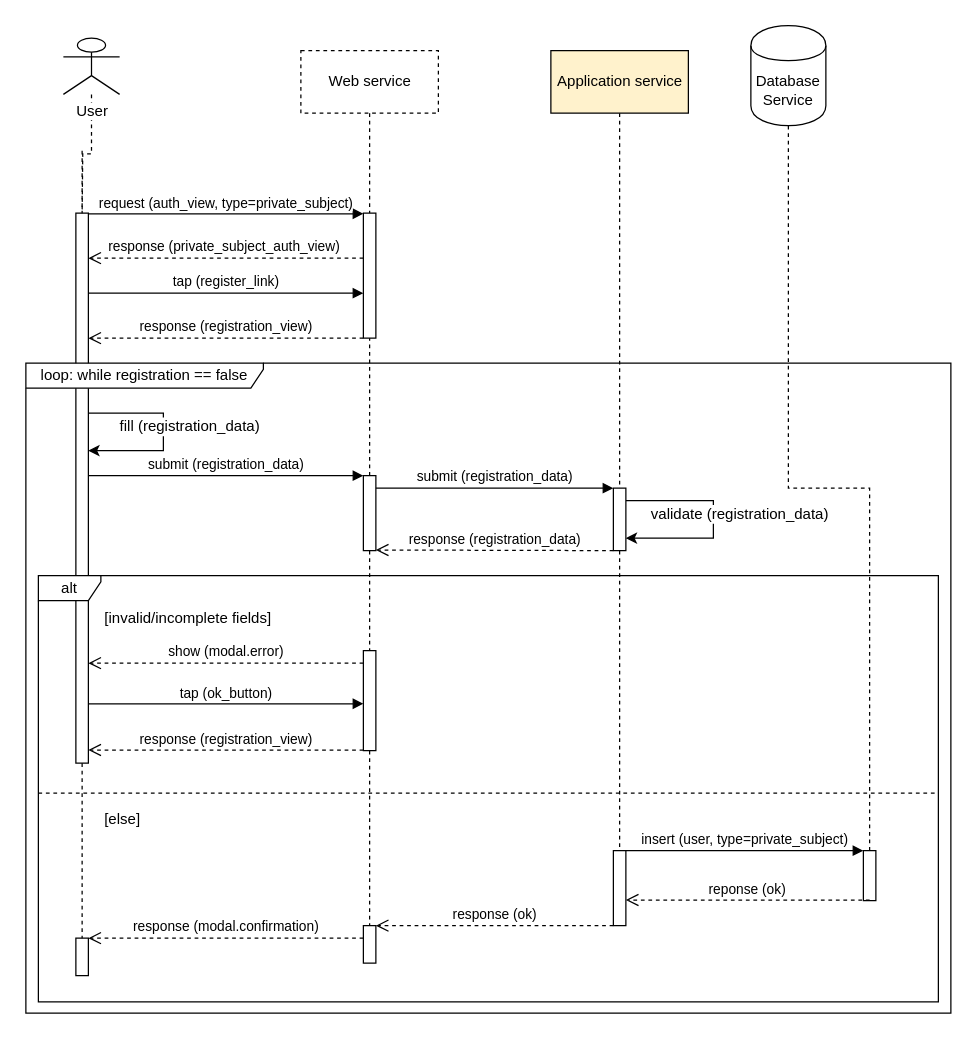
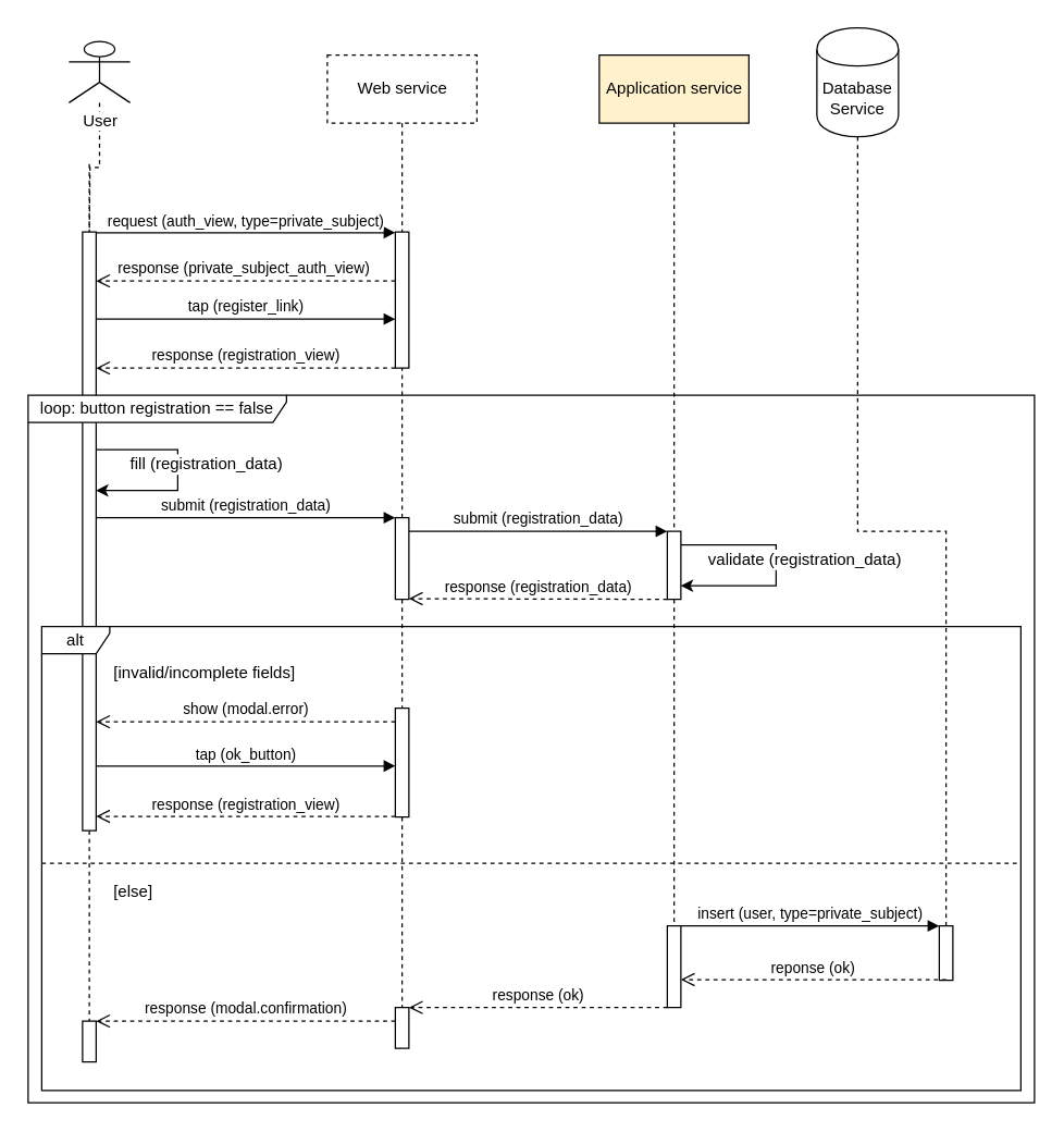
  <mxCell id="0" />
  <mxCell id="1" parent="0" />
  <mxCell id="2" value="" style="html=1;points=[];perimeter=orthogonalPerimeter;" parent="1" vertex="1"><mxGeometry x="60" y="170" width="10" height="440" as="geometry" /></mxCell>
  <mxCell id="3" value="" style="line;strokeWidth=1;fillColor=none;align=left;verticalAlign=middle;spacingTop=-1;spacingLeft=3;spacingRight=3;rotatable=0;labelPosition=right;points=[];portConstraint=eastwest;dashed=1;" parent="1" vertex="1"><mxGeometry x="30" y="630" width="720" height="8" as="geometry" /></mxCell>
  <mxCell id="4" value="Web service" style="html=1;dashed=1;" parent="1" vertex="1"><mxGeometry x="240" y="40" width="110" height="50" as="geometry" /></mxCell>
  <mxCell id="5" value="" style="edgeStyle=orthogonalEdgeStyle;rounded=0;orthogonalLoop=1;jettySize=auto;html=1;endFill=0;anchorPointDirection=1;dashed=1;endArrow=none;" parent="1" source="7" edge="1"><mxGeometry relative="1" as="geometry"><mxPoint x="65" y="170" as="targetPoint" /></mxGeometry></mxCell>
  <mxCell id="6" value="" style="edgeStyle=none;rounded=0;orthogonalLoop=1;jettySize=auto;html=1;endArrow=none;endFill=0;dashed=1;" parent="1" target="2" edge="1"><mxGeometry relative="1" as="geometry"><mxPoint x="65" y="120" as="sourcePoint" /></mxGeometry></mxCell>
  <mxCell id="7" value="User&lt;br&gt;" style="shape=umlActor;verticalLabelPosition=bottom;labelBackgroundColor=#ffffff;verticalAlign=top;html=1;" parent="1" vertex="1"><mxGeometry x="50" y="30" width="45" height="45" as="geometry" /></mxCell>
  <mxCell id="8" value="" style="edgeStyle=none;rounded=0;orthogonalLoop=1;jettySize=auto;html=1;endArrow=classic;endFill=1;" parent="1" target="2" edge="1"><mxGeometry relative="1" as="geometry"><mxPoint x="70" y="330" as="sourcePoint" /><mxPoint x="-60" y="390" as="targetPoint" /><Array as="points"><mxPoint x="130" y="330" /><mxPoint x="130" y="360" /></Array></mxGeometry></mxCell>
  <mxCell id="9" value="fill (registration_data)" style="text;html=1;resizable=0;points=[];align=center;verticalAlign=middle;labelBackgroundColor=#ffffff;" parent="8" vertex="1" connectable="0"><mxGeometry x="-0.401" y="-2" relative="1" as="geometry"><mxPoint x="35" y="8" as="offset" /></mxGeometry></mxCell>
  <mxCell id="10" value="" style="html=1;points=[];perimeter=orthogonalPerimeter;" parent="1" vertex="1"><mxGeometry x="60" y="750" width="10" height="30" as="geometry" /></mxCell>
  <mxCell id="11" value="" style="edgeStyle=orthogonalEdgeStyle;rounded=0;orthogonalLoop=1;jettySize=auto;html=1;endFill=0;anchorPointDirection=1;dashed=1;endArrow=none;" parent="1" target="30" edge="1" source="4"><mxGeometry relative="1" as="geometry"><mxPoint x="375" y="90" as="sourcePoint" /><mxPoint x="375" y="154" as="targetPoint" /></mxGeometry></mxCell>
  <mxCell id="12" value="" style="edgeStyle=orthogonalEdgeStyle;rounded=0;orthogonalLoop=1;jettySize=auto;html=1;endFill=0;anchorPointDirection=1;dashed=1;endArrow=none;entryX=0.5;entryY=0;entryDx=0;entryDy=0;entryPerimeter=0;exitX=0.5;exitY=1;exitDx=0;exitDy=0;" parent="1" target="13" edge="1" source="45"><mxGeometry relative="1" as="geometry"><mxPoint x="695" y="90" as="sourcePoint" /><mxPoint x="695" y="170" as="targetPoint" /></mxGeometry></mxCell>
  <mxCell id="13" value="" style="html=1;points=[];perimeter=orthogonalPerimeter;" parent="1" vertex="1"><mxGeometry x="690" y="680" width="10" height="40" as="geometry" /></mxCell>
  <mxCell id="14" value="request (auth_view, type=private_subject)" style="html=1;verticalAlign=bottom;endArrow=block;" parent="1" edge="1" target="30"><mxGeometry width="80" relative="1" as="geometry"><mxPoint x="70" y="170.5" as="sourcePoint" /><mxPoint x="370" y="171" as="targetPoint" /></mxGeometry></mxCell>
  <mxCell id="15" value="response (private_subject_auth_view)&amp;nbsp;" style="html=1;verticalAlign=bottom;endArrow=open;dashed=1;endSize=8;" parent="1" target="2" edge="1"><mxGeometry relative="1" as="geometry"><mxPoint x="290" y="206" as="sourcePoint" /><mxPoint x="90" y="199" as="targetPoint" /><Array as="points"><mxPoint x="90" y="206" /></Array></mxGeometry></mxCell>
  <mxCell id="16" value="tap (register_link)" style="html=1;verticalAlign=bottom;endArrow=block;" parent="1" edge="1" target="30"><mxGeometry width="80" relative="1" as="geometry"><mxPoint x="70" y="234" as="sourcePoint" /><mxPoint x="280" y="233" as="targetPoint" /></mxGeometry></mxCell>
  <mxCell id="17" value="response (registration_view)" style="html=1;verticalAlign=bottom;endArrow=open;dashed=1;endSize=8;" parent="1" edge="1" target="2" source="30"><mxGeometry relative="1" as="geometry"><mxPoint x="280" y="259.5" as="sourcePoint" /><mxPoint x="70" y="259.5" as="targetPoint" /><Array as="points"><mxPoint x="130" y="270" /></Array></mxGeometry></mxCell>
  <mxCell id="18" value="submit (registration_data)" style="html=1;verticalAlign=bottom;endArrow=block;" parent="1" edge="1"><mxGeometry width="80" relative="1" as="geometry"><mxPoint x="70" y="380" as="sourcePoint" /><mxPoint x="290" y="380" as="targetPoint" /></mxGeometry></mxCell>
  <mxCell id="19" value="" style="edgeStyle=none;rounded=0;orthogonalLoop=1;jettySize=auto;html=1;endArrow=classic;endFill=1;" parent="1" edge="1" target="40" source="40"><mxGeometry relative="1" as="geometry"><mxPoint x="381" y="411" as="sourcePoint" /><mxPoint x="381" y="439.5" as="targetPoint" /><Array as="points"><mxPoint x="506" y="400" /><mxPoint x="570" y="400" /><mxPoint x="570" y="430" /></Array></mxGeometry></mxCell>
  <mxCell id="20" value="validate (registration_data)" style="text;html=1;resizable=0;points=[];align=center;verticalAlign=middle;labelBackgroundColor=#ffffff;" parent="19" vertex="1" connectable="0"><mxGeometry x="-0.401" y="-2" relative="1" as="geometry"><mxPoint x="39" y="8" as="offset" /></mxGeometry></mxCell>
  <mxCell id="21" value="[invalid/incomplete fields]" style="text;html=1;strokeColor=none;fillColor=none;align=center;verticalAlign=middle;whiteSpace=wrap;rounded=0;" parent="1" vertex="1"><mxGeometry x="70" y="484" width="160" height="20" as="geometry" /></mxCell>
  <mxCell id="22" value="[else]" style="text;html=1;strokeColor=none;fillColor=none;align=center;verticalAlign=middle;whiteSpace=wrap;rounded=0;" parent="1" vertex="1"><mxGeometry x="80" y="645" width="35" height="20" as="geometry" /></mxCell>
  <mxCell id="23" value="show (modal.error)" style="html=1;verticalAlign=bottom;endArrow=open;dashed=1;endSize=8;" parent="1" edge="1" source="37"><mxGeometry relative="1" as="geometry"><mxPoint x="370" y="530" as="sourcePoint" /><mxPoint x="70" y="530" as="targetPoint" /></mxGeometry></mxCell>
  <mxCell id="24" value="tap (ok_button)" style="html=1;verticalAlign=bottom;endArrow=block;" parent="1" edge="1" target="37"><mxGeometry width="80" relative="1" as="geometry"><mxPoint x="70" y="562.5" as="sourcePoint" /><mxPoint x="370" y="563" as="targetPoint" /></mxGeometry></mxCell>
  <mxCell id="25" value="response (registration_view)" style="html=1;verticalAlign=bottom;endArrow=open;dashed=1;endSize=8;" parent="1" edge="1" source="37"><mxGeometry relative="1" as="geometry"><mxPoint x="370" y="599.5" as="sourcePoint" /><mxPoint x="70" y="599.5" as="targetPoint" /></mxGeometry></mxCell>
  <mxCell id="26" value="insert (user, type=private_subject)" style="html=1;verticalAlign=bottom;endArrow=block;entryX=0;entryY=0;entryDx=0;entryDy=0;entryPerimeter=0;" parent="1" source="41" target="13" edge="1"><mxGeometry width="80" relative="1" as="geometry"><mxPoint x="380" y="640" as="sourcePoint" /><mxPoint x="460" y="640" as="targetPoint" /></mxGeometry></mxCell>
  <mxCell id="27" value="reponse (ok)" style="html=1;verticalAlign=bottom;endArrow=open;dashed=1;endSize=8;" parent="1" target="41" edge="1"><mxGeometry relative="1" as="geometry"><mxPoint x="695" y="719.5" as="sourcePoint" /><mxPoint x="395" y="719.5" as="targetPoint" /></mxGeometry></mxCell>
  <mxCell id="28" value="response (modal.confirmation)" style="html=1;verticalAlign=bottom;endArrow=open;dashed=1;endSize=8;" parent="1" edge="1"><mxGeometry relative="1" as="geometry"><mxPoint x="290" y="750" as="sourcePoint" /><mxPoint x="70" y="750" as="targetPoint" /></mxGeometry></mxCell>
  <mxCell id="29" value="" style="html=1;verticalAlign=bottom;endArrow=none;dashed=1;endFill=0;" parent="1" target="10" edge="1"><mxGeometry width="80" relative="1" as="geometry"><mxPoint x="65" y="610" as="sourcePoint" /><mxPoint x="145" y="830" as="targetPoint" /></mxGeometry></mxCell>
  <mxCell id="30" value="" style="html=1;points=[];perimeter=orthogonalPerimeter;" parent="1" vertex="1"><mxGeometry x="290" y="170" width="10" height="100" as="geometry" /></mxCell>
  <mxCell id="31" value="" style="edgeStyle=orthogonalEdgeStyle;rounded=0;orthogonalLoop=1;jettySize=auto;html=1;dashed=1;labelBackgroundColor=none;startArrow=none;startFill=0;endArrow=none;endFill=0;" edge="1" parent="1" source="32" target="40"><mxGeometry relative="1" as="geometry"><mxPoint x="495" y="170" as="targetPoint" /></mxGeometry></mxCell>
  <mxCell id="32" value="Application service" style="html=1;fillColor=#fff2cc;" vertex="1" parent="1"><mxGeometry x="440" y="40" width="110" height="50" as="geometry" /></mxCell>
  <mxCell id="33" value="" style="edgeStyle=orthogonalEdgeStyle;rounded=0;orthogonalLoop=1;jettySize=auto;html=1;dashed=1;labelBackgroundColor=none;startArrow=none;startFill=0;endArrow=none;endFill=0;" edge="1" parent="1" source="35" target="30"><mxGeometry relative="1" as="geometry" /></mxCell>
  <mxCell id="34" value="" style="edgeStyle=orthogonalEdgeStyle;rounded=0;orthogonalLoop=1;jettySize=auto;html=1;dashed=1;labelBackgroundColor=none;startArrow=none;startFill=0;endArrow=none;endFill=0;" edge="1" parent="1" source="35" target="37"><mxGeometry relative="1" as="geometry" /></mxCell>
  <mxCell id="35" value="" style="html=1;points=[];perimeter=orthogonalPerimeter;" vertex="1" parent="1"><mxGeometry x="290" y="380" width="10" height="60" as="geometry" /></mxCell>
  <mxCell id="36" value="" style="edgeStyle=orthogonalEdgeStyle;rounded=0;orthogonalLoop=1;jettySize=auto;html=1;dashed=1;labelBackgroundColor=none;startArrow=none;startFill=0;endArrow=none;endFill=0;" edge="1" parent="1" source="37" target="38"><mxGeometry relative="1" as="geometry" /></mxCell>
  <mxCell id="37" value="" style="html=1;points=[];perimeter=orthogonalPerimeter;" vertex="1" parent="1"><mxGeometry x="290" y="520" width="10" height="80" as="geometry" /></mxCell>
  <mxCell id="38" value="" style="html=1;points=[];perimeter=orthogonalPerimeter;" vertex="1" parent="1"><mxGeometry x="290" y="740" width="10" height="30" as="geometry" /></mxCell>
  <mxCell id="39" value="" style="edgeStyle=orthogonalEdgeStyle;rounded=0;orthogonalLoop=1;jettySize=auto;html=1;dashed=1;labelBackgroundColor=none;startArrow=none;startFill=0;endArrow=none;endFill=0;" edge="1" parent="1" source="40" target="41"><mxGeometry relative="1" as="geometry" /></mxCell>
  <mxCell id="40" value="" style="html=1;points=[];perimeter=orthogonalPerimeter;" parent="1" vertex="1"><mxGeometry x="490" y="390" width="10" height="50" as="geometry" /></mxCell>
  <mxCell id="41" value="" style="html=1;points=[];perimeter=orthogonalPerimeter;" vertex="1" parent="1"><mxGeometry x="490" y="680" width="10" height="60" as="geometry" /></mxCell>
  <mxCell id="42" value="submit (registration_data)" style="html=1;verticalAlign=bottom;endArrow=block;" edge="1" parent="1"><mxGeometry width="80" relative="1" as="geometry"><mxPoint x="300" y="390" as="sourcePoint" /><mxPoint x="490" y="390" as="targetPoint" /></mxGeometry></mxCell>
  <mxCell id="43" value="response (registration_data)" style="html=1;verticalAlign=bottom;endArrow=open;dashed=1;endSize=8;" edge="1" parent="1"><mxGeometry relative="1" as="geometry"><mxPoint x="490" y="440" as="sourcePoint" /><mxPoint x="300" y="439.5" as="targetPoint" /></mxGeometry></mxCell>
  <mxCell id="44" value="response (ok)" style="html=1;verticalAlign=bottom;endArrow=open;dashed=1;endSize=8;" edge="1" parent="1" target="38"><mxGeometry relative="1" as="geometry"><mxPoint x="490" y="740" as="sourcePoint" /><mxPoint x="305" y="739.5" as="targetPoint" /></mxGeometry></mxCell>
  <mxCell id="45" value="Database&lt;br&gt;Service" style="shape=cylinder;whiteSpace=wrap;html=1;boundedLbl=1;backgroundOutline=1;" vertex="1" parent="1"><mxGeometry x="600" y="20" width="60" height="80" as="geometry" /></mxCell>
  <mxCell id="46" value="alt" style="shape=umlFrame;whiteSpace=wrap;html=1;width=50;height=20;" parent="1" vertex="1"><mxGeometry x="30" y="460" width="720" height="341" as="geometry" /></mxCell>
- <mxCell id="47" value="loop: while registration == false" style="shape=umlFrame;whiteSpace=wrap;html=1;width=190;height=20;" parent="1" vertex="1"><mxGeometry x="20" y="290" width="740" height="520" as="geometry" /></mxCell>
+ <mxCell id="47" value="loop: button registration == false" style="shape=umlFrame;whiteSpace=wrap;html=1;width=190;height=20;" parent="1" vertex="1"><mxGeometry x="20" y="290" width="740" height="520" as="geometry" /></mxCell>
